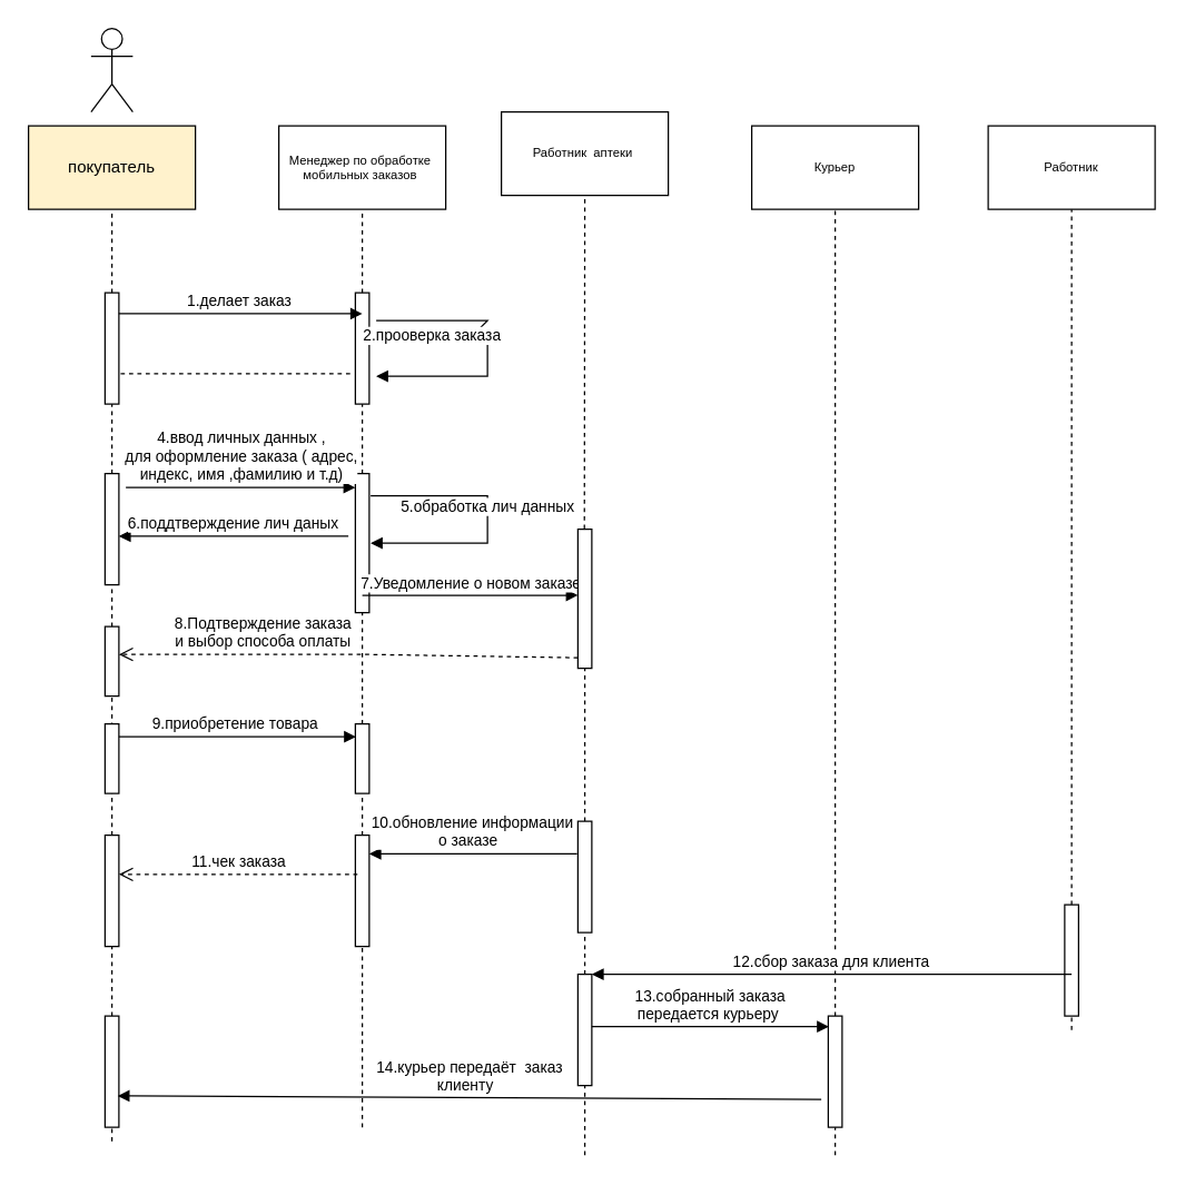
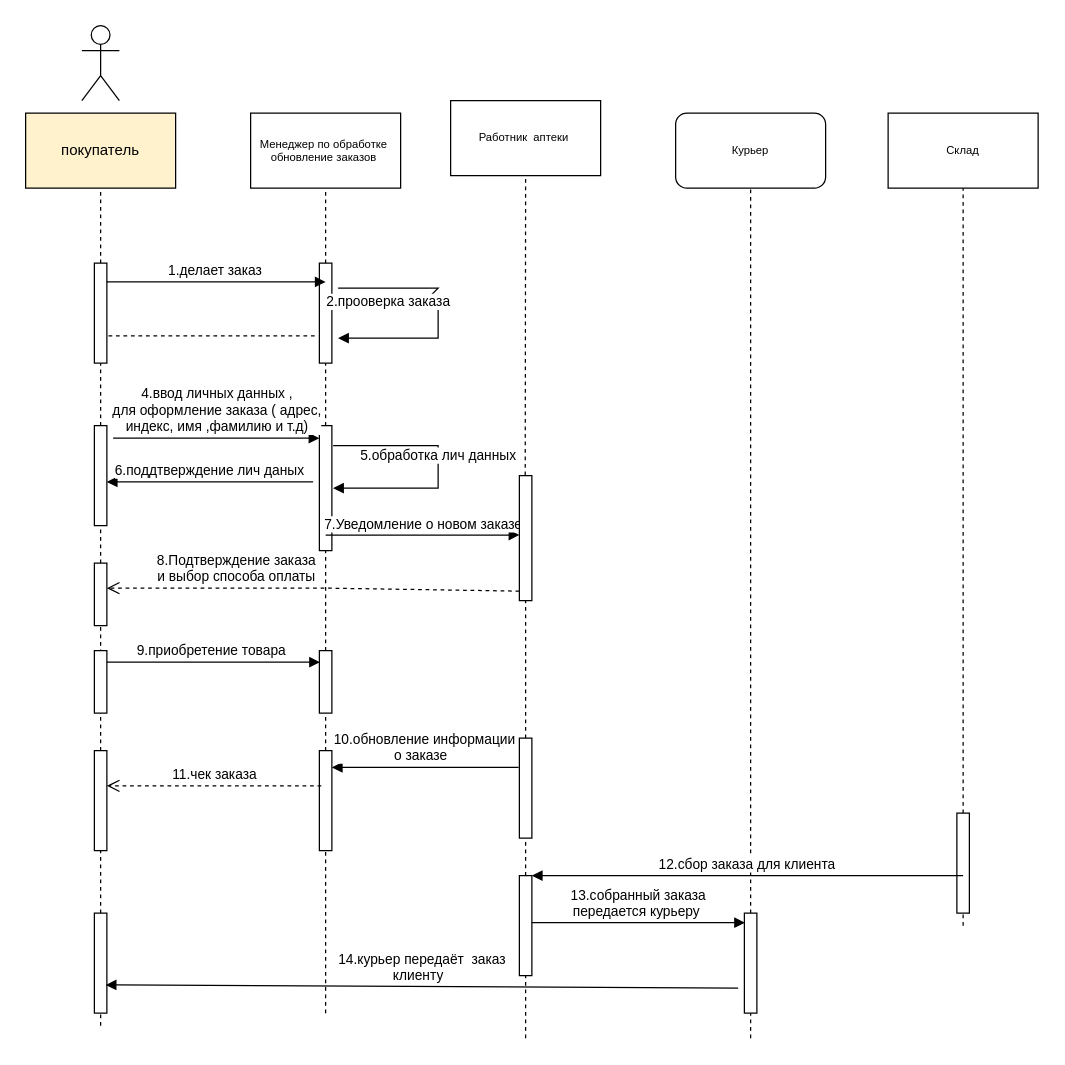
  <mxCell id="0" />
  <mxCell id="1" parent="0" />
  <mxCell id="2" value="покупатель" style="rounded=0;whiteSpace=wrap;html=1;fillColor=#fff2cc;" parent="1" vertex="1"><mxGeometry x="20" y="90" width="120" height="60" as="geometry" /></mxCell>
  <mxCell id="3" value="" style="shape=umlActor;verticalLabelPosition=bottom;verticalAlign=top;html=1;outlineConnect=0;" parent="1" vertex="1"><mxGeometry x="65" y="20" width="30" height="60" as="geometry" /></mxCell>
- <mxCell id="4" value="Менеджер по обработке&amp;nbsp;&lt;br&gt;мобильных заказов&amp;nbsp;" style="rounded=0;whiteSpace=wrap;html=1;fontSize=9;fillColor=none;" parent="1" vertex="1"><mxGeometry x="200" y="90" width="120" height="60" as="geometry" /></mxCell>
+ <mxCell id="4" value="Менеджер по обработке&amp;nbsp;&lt;br&gt;обновление заказов&amp;nbsp;" style="rounded=0;whiteSpace=wrap;html=1;fontSize=9;fillColor=none;" parent="1" vertex="1"><mxGeometry x="200" y="90" width="120" height="60" as="geometry" /></mxCell>
  <mxCell id="5" value="Работник&amp;nbsp; аптеки&amp;nbsp;" style="rounded=0;whiteSpace=wrap;html=1;fontSize=9;fillColor=none;" parent="1" vertex="1"><mxGeometry x="360" y="80" width="120" height="60" as="geometry" /></mxCell>
- <mxCell id="6" value="Работник" style="rounded=0;whiteSpace=wrap;html=1;fontSize=9;fillColor=none;" parent="1" vertex="1"><mxGeometry x="710" y="90" width="120" height="60" as="geometry" /></mxCell>
- <mxCell id="7" value="Курьер" style="rounded=0;whiteSpace=wrap;html=1;fontSize=9;fillColor=none;" parent="1" vertex="1"><mxGeometry x="540" y="90" width="120" height="60" as="geometry" /></mxCell>
+ <mxCell id="6" value="Склад" style="rounded=0;whiteSpace=wrap;html=1;fontSize=9;fillColor=none;" parent="1" vertex="1"><mxGeometry x="710" y="90" width="120" height="60" as="geometry" /></mxCell>
+ <mxCell id="7" value="Курьер" style="whiteSpace=wrap;html=1;fontSize=9;fillColor=none;rounded=1;" parent="1" vertex="1"><mxGeometry x="540" y="90" width="120" height="60" as="geometry" /></mxCell>
  <mxCell id="8" value="" style="endArrow=none;dashed=1;html=1;rounded=0;entryX=0.5;entryY=1;entryDx=0;entryDy=0;startArrow=none;" parent="1" source="13" target="2" edge="1"><mxGeometry width="50" height="50" relative="1" as="geometry"><mxPoint x="80" y="830" as="sourcePoint" /><mxPoint x="680" y="380" as="targetPoint" /></mxGeometry></mxCell>
  <mxCell id="9" value="" style="endArrow=none;dashed=1;html=1;rounded=0;entryX=0.5;entryY=1;entryDx=0;entryDy=0;startArrow=none;" parent="1" source="15" target="4" edge="1"><mxGeometry width="50" height="50" relative="1" as="geometry"><mxPoint x="260" y="831.053" as="sourcePoint" /><mxPoint x="680" y="380" as="targetPoint" /></mxGeometry></mxCell>
  <mxCell id="10" value="" style="endArrow=none;dashed=1;html=1;rounded=0;entryX=0.5;entryY=1;entryDx=0;entryDy=0;" parent="1" target="6" edge="1"><mxGeometry width="50" height="50" relative="1" as="geometry"><mxPoint x="770" y="740" as="sourcePoint" /><mxPoint x="680" y="520" as="targetPoint" /></mxGeometry></mxCell>
  <mxCell id="11" value="" style="endArrow=none;dashed=1;html=1;rounded=0;entryX=0.5;entryY=1;entryDx=0;entryDy=0;startArrow=none;exitX=0.468;exitY=-0.003;exitDx=0;exitDy=0;exitPerimeter=0;" parent="1" source="28" target="5" edge="1"><mxGeometry width="50" height="50" relative="1" as="geometry"><mxPoint x="450" y="830" as="sourcePoint" /><mxPoint x="680" y="520" as="targetPoint" /></mxGeometry></mxCell>
  <mxCell id="12" value="" style="endArrow=none;dashed=1;html=1;rounded=0;entryX=0.5;entryY=1;entryDx=0;entryDy=0;startArrow=none;" parent="1" source="46" target="7" edge="1"><mxGeometry width="50" height="50" relative="1" as="geometry"><mxPoint x="600" y="830" as="sourcePoint" /><mxPoint x="680" y="520" as="targetPoint" /></mxGeometry></mxCell>
  <mxCell id="13" value="" style="html=1;points=[];perimeter=orthogonalPerimeter;" parent="1" vertex="1"><mxGeometry x="75" y="210" width="10" height="80" as="geometry" /></mxCell>
  <mxCell id="14" value="" style="endArrow=none;dashed=1;html=1;rounded=0;entryX=0.5;entryY=1;entryDx=0;entryDy=0;startArrow=none;" parent="1" source="20" target="13" edge="1"><mxGeometry width="50" height="50" relative="1" as="geometry"><mxPoint x="80" y="830" as="sourcePoint" /><mxPoint x="80" as="targetPoint" y="150" /></mxGeometry></mxCell>
  <mxCell id="15" value="" style="html=1;points=[];perimeter=orthogonalPerimeter;" parent="1" vertex="1"><mxGeometry x="255" y="210" width="10" height="80" as="geometry" /></mxCell>
  <mxCell id="16" value="" style="endArrow=none;dashed=1;html=1;rounded=0;entryX=0.5;entryY=1;entryDx=0;entryDy=0;startArrow=none;" parent="1" source="22" target="15" edge="1"><mxGeometry width="50" height="50" relative="1" as="geometry"><mxPoint x="260" y="831.053" as="sourcePoint" /><mxPoint x="260" as="targetPoint" y="150" /></mxGeometry></mxCell>
  <mxCell id="17" value="1.делает заказ&amp;nbsp;" style="html=1;verticalAlign=bottom;endArrow=block;rounded=0;exitX=0.995;exitY=0.188;exitDx=0;exitDy=0;exitPerimeter=0;" parent="1" source="13" edge="1"><mxGeometry width="80" relative="1" as="geometry"><mxPoint x="610" y="410" as="sourcePoint" /><mxPoint x="260" y="225" as="targetPoint" /></mxGeometry></mxCell>
  <mxCell id="18" value="2.прооверка заказа" style="html=1;verticalAlign=bottom;endArrow=block;rounded=0;" parent="1" edge="1"><mxGeometry x="0.626" y="-20" width="80" relative="1" as="geometry"><mxPoint x="270" y="230" as="sourcePoint" /><mxPoint x="270" y="270" as="targetPoint" /><Array as="points"><mxPoint x="310" y="230" /><mxPoint x="350" y="230" /><mxPoint x="340" y="240" /><mxPoint x="350" y="240" /><mxPoint x="350" y="250" /><mxPoint x="350" y="270" /></Array><mxPoint as="offset" /></mxGeometry></mxCell>
  <mxCell id="19" value="" style="endArrow=none;dashed=1;html=1;rounded=0;entryX=1.1;entryY=0.727;entryDx=0;entryDy=0;entryPerimeter=0;exitX=-0.374;exitY=0.727;exitDx=0;exitDy=0;exitPerimeter=0;" parent="1" source="15" target="13" edge="1"><mxGeometry width="50" height="50" relative="1" as="geometry"><mxPoint x="620" y="440" as="sourcePoint" /><mxPoint x="670" y="390" as="targetPoint" /></mxGeometry></mxCell>
  <mxCell id="20" value="" style="html=1;points=[];perimeter=orthogonalPerimeter;" parent="1" vertex="1"><mxGeometry x="75" y="340" width="10" height="80" as="geometry" /></mxCell>
  <mxCell id="21" value="" style="endArrow=none;dashed=1;html=1;rounded=0;entryX=0.5;entryY=1;entryDx=0;entryDy=0;startArrow=none;" parent="1" source="31" target="20" edge="1"><mxGeometry width="50" height="50" relative="1" as="geometry"><mxPoint x="80" y="830" as="sourcePoint" /><mxPoint x="80" y="290" as="targetPoint" /></mxGeometry></mxCell>
  <mxCell id="22" value="" style="html=1;points=[];perimeter=orthogonalPerimeter;" parent="1" vertex="1"><mxGeometry x="255" y="340" width="10" height="100" as="geometry" /></mxCell>
  <mxCell id="23" value="" style="endArrow=none;dashed=1;html=1;rounded=0;entryX=0.5;entryY=1;entryDx=0;entryDy=0;startArrow=none;" parent="1" source="34" target="22" edge="1"><mxGeometry width="50" height="50" relative="1" as="geometry"><mxPoint x="260" y="831.053" as="sourcePoint" /><mxPoint x="260" y="290" as="targetPoint" /></mxGeometry></mxCell>
  <mxCell id="24" value="4.ввод личных данных ,&lt;br&gt;для оформление заказа ( адрес,&lt;br&gt;индекс, имя ,фамилию и т.д)" style="html=1;verticalAlign=bottom;endArrow=block;rounded=0;exitX=1.5;exitY=0.125;exitDx=0;exitDy=0;exitPerimeter=0;" parent="1" source="20" target="22" edge="1"><mxGeometry width="80" relative="1" as="geometry"><mxPoint x="610" y="420" as="sourcePoint" /><mxPoint x="690" y="420" as="targetPoint" /></mxGeometry></mxCell>
  <mxCell id="25" value="6.поддтверждение лич даных" style="html=1;verticalAlign=bottom;endArrow=block;rounded=0;entryX=0.995;entryY=0.563;entryDx=0;entryDy=0;entryPerimeter=0;" parent="1" target="20" edge="1"><mxGeometry width="80" relative="1" as="geometry"><mxPoint x="250" y="385" as="sourcePoint" /><mxPoint x="690" y="390" as="targetPoint" /></mxGeometry></mxCell>
  <mxCell id="26" value="5.обработка лич данных" style="html=1;verticalAlign=bottom;endArrow=block;rounded=0;" parent="1" edge="1"><mxGeometry x="0.0" width="80" relative="1" as="geometry"><mxPoint x="266" y="356" as="sourcePoint" /><mxPoint x="266" y="390" as="targetPoint" /><Array as="points"><mxPoint x="350" y="356" /><mxPoint x="350" y="390" /></Array><mxPoint as="offset" /></mxGeometry></mxCell>
  <mxCell id="27" value="7.Уведомление о новом заказе" style="html=1;verticalAlign=bottom;endArrow=block;rounded=0;exitX=0.5;exitY=0.875;exitDx=0;exitDy=0;exitPerimeter=0;" parent="1" source="22" target="28" edge="1"><mxGeometry width="80" relative="1" as="geometry"><mxPoint x="610" y="390" as="sourcePoint" /><mxPoint x="450" y="410" as="targetPoint" /></mxGeometry></mxCell>
  <mxCell id="28" value="" style="html=1;points=[];perimeter=orthogonalPerimeter;" parent="1" vertex="1"><mxGeometry x="415" y="380" width="10" height="100" as="geometry" /></mxCell>
  <mxCell id="29" value="" style="endArrow=none;dashed=1;html=1;rounded=0;entryX=0.5;entryY=1;entryDx=0;entryDy=0;startArrow=none;" parent="1" source="37" target="28" edge="1"><mxGeometry width="50" height="50" relative="1" as="geometry"><mxPoint x="415" y="830" as="sourcePoint" /><mxPoint x="450" as="targetPoint" y="150" /></mxGeometry></mxCell>
  <mxCell id="30" value="8.Подтверждение заказа&amp;nbsp;&lt;br&gt;и выбор способа оплаты&amp;nbsp;" style="html=1;verticalAlign=bottom;endArrow=open;dashed=1;endSize=8;rounded=0;exitX=-0.005;exitY=0.924;exitDx=0;exitDy=0;exitPerimeter=0;" parent="1" source="28" target="31" edge="1"><mxGeometry x="0.361" relative="1" as="geometry"><mxPoint x="690" y="380" as="sourcePoint" /><mxPoint x="100" y="470" as="targetPoint" /><Array as="points"><mxPoint x="260" y="470" /></Array><mxPoint as="offset" /></mxGeometry></mxCell>
  <mxCell id="31" value="" style="html=1;points=[];perimeter=orthogonalPerimeter;" parent="1" vertex="1"><mxGeometry x="75" y="450" width="10" height="50" as="geometry" /></mxCell>
  <mxCell id="32" value="" style="endArrow=none;dashed=1;html=1;rounded=0;entryX=0.5;entryY=1;entryDx=0;entryDy=0;startArrow=none;" parent="1" source="42" target="31" edge="1"><mxGeometry width="50" height="50" relative="1" as="geometry"><mxPoint x="80" y="830" as="sourcePoint" /><mxPoint x="80" y="420" as="targetPoint" /></mxGeometry></mxCell>
  <mxCell id="33" value="" style="html=1;points=[];perimeter=orthogonalPerimeter;" parent="1" vertex="1"><mxGeometry x="75" y="520" width="10" height="50" as="geometry" /></mxCell>
  <mxCell id="34" value="" style="html=1;points=[];perimeter=orthogonalPerimeter;" parent="1" vertex="1"><mxGeometry x="255" y="520" width="10" height="50" as="geometry" /></mxCell>
  <mxCell id="35" value="" style="endArrow=none;dashed=1;html=1;rounded=0;entryX=0.5;entryY=1;entryDx=0;entryDy=0;startArrow=none;" parent="1" source="39" target="34" edge="1"><mxGeometry width="50" height="50" relative="1" as="geometry"><mxPoint x="260" y="831.053" as="sourcePoint" /><mxPoint x="260" y="440" as="targetPoint" /></mxGeometry></mxCell>
  <mxCell id="36" value="9.приобретение товара&amp;nbsp;" style="html=1;verticalAlign=bottom;endArrow=block;rounded=0;entryX=0.047;entryY=0.184;entryDx=0;entryDy=0;entryPerimeter=0;" parent="1" source="33" target="34" edge="1"><mxGeometry width="80" relative="1" as="geometry"><mxPoint x="610" y="360" as="sourcePoint" /><mxPoint x="690" y="360" as="targetPoint" /></mxGeometry></mxCell>
  <mxCell id="37" value="" style="html=1;points=[];perimeter=orthogonalPerimeter;" parent="1" vertex="1"><mxGeometry x="415" y="590" width="10" height="80" as="geometry" /></mxCell>
  <mxCell id="38" value="" style="endArrow=none;dashed=1;html=1;rounded=0;entryX=0.5;entryY=1;entryDx=0;entryDy=0;startArrow=none;" parent="1" source="48" target="37" edge="1"><mxGeometry width="50" height="50" relative="1" as="geometry"><mxPoint x="420" y="830" as="sourcePoint" /><mxPoint x="420" y="480" as="targetPoint" /></mxGeometry></mxCell>
  <mxCell id="39" value="" style="html=1;points=[];perimeter=orthogonalPerimeter;" parent="1" vertex="1"><mxGeometry x="255" y="600" width="10" height="80" as="geometry" /></mxCell>
  <mxCell id="40" value="" style="endArrow=none;dashed=1;html=1;rounded=0;entryX=0.5;entryY=1;entryDx=0;entryDy=0;startArrow=none;" parent="1" target="39" edge="1"><mxGeometry width="50" height="50" relative="1" as="geometry"><mxPoint x="260" y="810" as="sourcePoint" /><mxPoint x="260" y="570" as="targetPoint" /></mxGeometry></mxCell>
  <mxCell id="41" value="10.обновление информации &lt;br&gt;о заказе&amp;nbsp;&amp;nbsp;" style="html=1;verticalAlign=bottom;endArrow=block;rounded=0;exitX=-0.058;exitY=0.293;exitDx=0;exitDy=0;exitPerimeter=0;" parent="1" source="37" target="39" edge="1"><mxGeometry width="80" relative="1" as="geometry"><mxPoint x="610" y="490" as="sourcePoint" /><mxPoint x="690" y="490" as="targetPoint" /></mxGeometry></mxCell>
  <mxCell id="42" value="" style="html=1;points=[];perimeter=orthogonalPerimeter;" parent="1" vertex="1"><mxGeometry x="75" y="600" width="10" height="80" as="geometry" /></mxCell>
  <mxCell id="43" value="" style="endArrow=none;dashed=1;html=1;rounded=0;entryX=0.5;entryY=1;entryDx=0;entryDy=0;startArrow=none;" parent="1" source="52" target="42" edge="1"><mxGeometry width="50" height="50" relative="1" as="geometry"><mxPoint x="80" y="830" as="sourcePoint" /><mxPoint x="80" y="500" as="targetPoint" /></mxGeometry></mxCell>
  <mxCell id="44" value="11.чек заказа" style="html=1;verticalAlign=bottom;endArrow=open;dashed=1;endSize=8;rounded=0;exitX=0.153;exitY=0.352;exitDx=0;exitDy=0;exitPerimeter=0;" parent="1" source="39" target="42" edge="1"><mxGeometry relative="1" as="geometry"><mxPoint x="690" y="480" as="sourcePoint" /><mxPoint x="610" y="480" as="targetPoint" /></mxGeometry></mxCell>
  <mxCell id="45" value="" style="html=1;points=[];perimeter=orthogonalPerimeter;" parent="1" vertex="1"><mxGeometry x="765" y="650" width="10" height="80" as="geometry" /></mxCell>
  <mxCell id="46" value="" style="html=1;points=[];perimeter=orthogonalPerimeter;" parent="1" vertex="1"><mxGeometry x="595" y="730" width="10" height="80" as="geometry" /></mxCell>
  <mxCell id="47" value="" style="endArrow=none;dashed=1;html=1;rounded=0;entryX=0.5;entryY=1;entryDx=0;entryDy=0;" parent="1" target="46" edge="1"><mxGeometry width="50" height="50" relative="1" as="geometry"><mxPoint x="600" y="830" as="sourcePoint" /><mxPoint x="600" as="targetPoint" y="150" /></mxGeometry></mxCell>
  <mxCell id="48" value="" style="html=1;points=[];perimeter=orthogonalPerimeter;" parent="1" vertex="1"><mxGeometry x="415" y="700" width="10" height="80" as="geometry" /></mxCell>
  <mxCell id="49" value="" style="endArrow=none;dashed=1;html=1;rounded=0;entryX=0.5;entryY=1;entryDx=0;entryDy=0;" parent="1" target="48" edge="1"><mxGeometry width="50" height="50" relative="1" as="geometry"><mxPoint x="420" y="830" as="sourcePoint" /><mxPoint x="420" y="670" as="targetPoint" /></mxGeometry></mxCell>
  <mxCell id="50" value="12.сбор заказа для клиента" style="html=1;verticalAlign=bottom;endArrow=block;rounded=0;" parent="1" target="48" edge="1"><mxGeometry width="80" relative="1" as="geometry"><mxPoint x="770" y="700" as="sourcePoint" /><mxPoint x="690" y="480" as="targetPoint" /></mxGeometry></mxCell>
  <mxCell id="51" value="13.собранный заказа &lt;br&gt;передается курьеру&amp;nbsp;" style="html=1;verticalAlign=bottom;endArrow=block;rounded=0;entryX=0.047;entryY=0.095;entryDx=0;entryDy=0;entryPerimeter=0;" parent="1" source="48" target="46" edge="1"><mxGeometry width="80" relative="1" as="geometry"><mxPoint x="610" y="480" as="sourcePoint" /><mxPoint x="690" y="480" as="targetPoint" /></mxGeometry></mxCell>
  <mxCell id="52" value="" style="html=1;points=[];perimeter=orthogonalPerimeter;" parent="1" vertex="1"><mxGeometry x="75" y="730" width="10" height="80" as="geometry" /></mxCell>
  <mxCell id="53" value="" style="endArrow=none;dashed=1;html=1;rounded=0;entryX=0.5;entryY=1;entryDx=0;entryDy=0;" parent="1" target="52" edge="1"><mxGeometry width="50" height="50" relative="1" as="geometry"><mxPoint x="80" y="820" as="sourcePoint" /><mxPoint x="80" y="680" as="targetPoint" /></mxGeometry></mxCell>
  <mxCell id="54" value="14.курьер передаёт&amp;nbsp; заказ &lt;br&gt;клиенту&amp;nbsp;&amp;nbsp;" style="html=1;verticalAlign=bottom;endArrow=block;rounded=0;entryX=0.907;entryY=0.718;entryDx=0;entryDy=0;entryPerimeter=0;" parent="1" target="52" edge="1"><mxGeometry width="80" relative="1" as="geometry"><mxPoint x="590" y="790" as="sourcePoint" /><mxPoint x="690" y="600" as="targetPoint" /></mxGeometry></mxCell>
